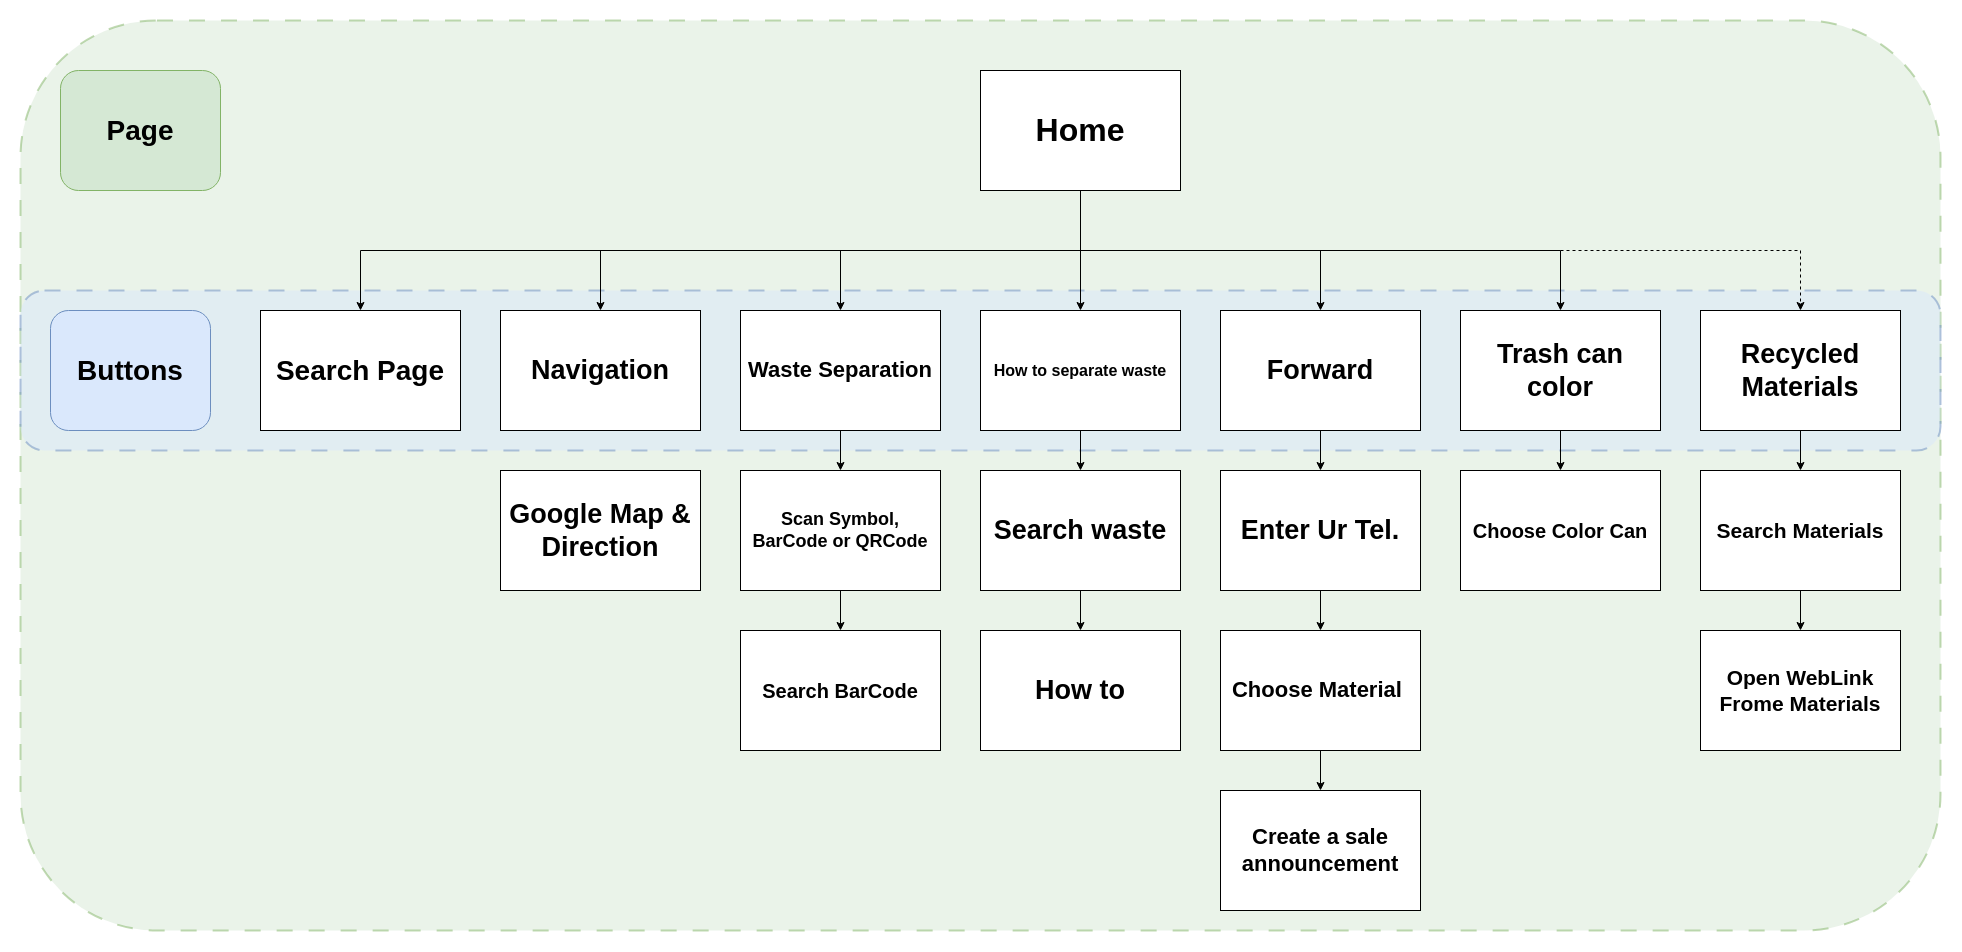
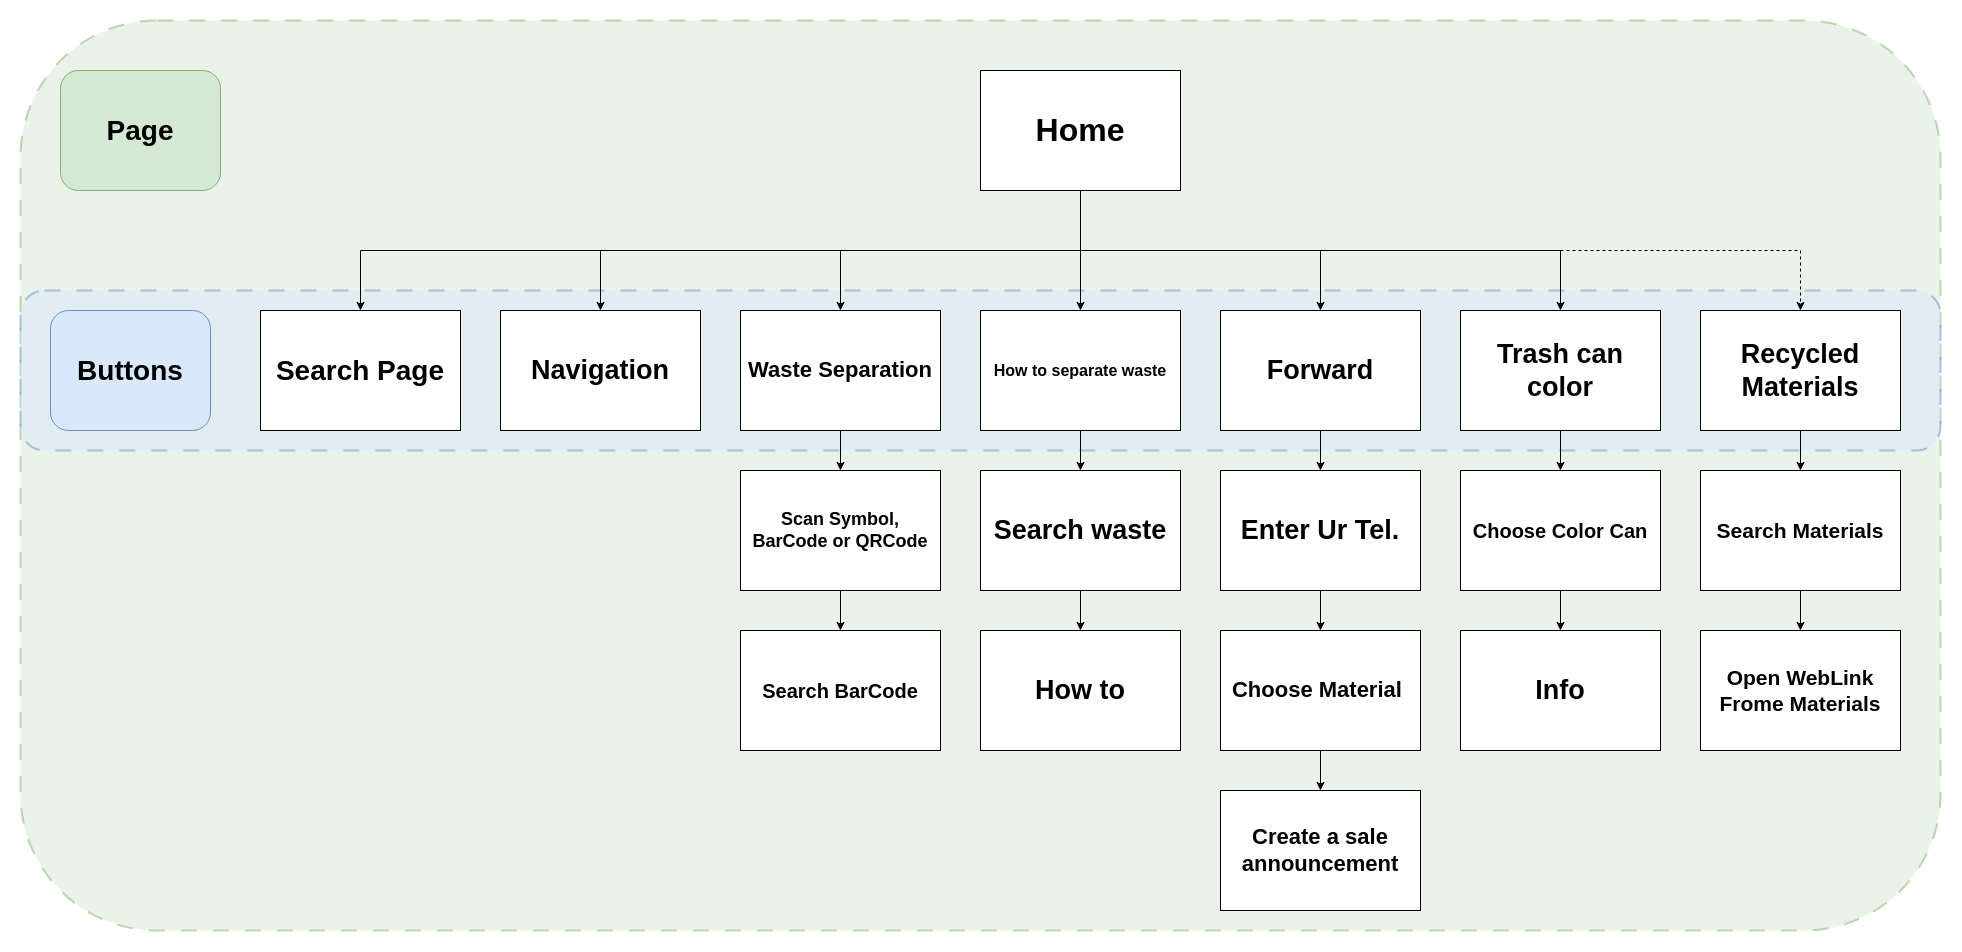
  <mxCell id="0" />
  <mxCell id="1" parent="0" />
  <mxCell id="2" value="" style="group" vertex="1" connectable="0" parent="1"><mxGeometry x="20" y="460" width="1920" height="470" as="geometry" /></mxCell>
  <mxCell id="3" value="" style="rounded=1;whiteSpace=wrap;html=1;fillColor=#d5e8d4;strokeColor=#82b366;opacity=50;dashed=1;strokeWidth=2;dashPattern=8 8;" vertex="1" parent="2"><mxGeometry y="-440" width="1920" height="910" as="geometry" /></mxCell>
  <mxCell id="4" value="" style="group" vertex="1" connectable="0" parent="1"><mxGeometry x="20" y="290" width="1920" height="160" as="geometry" /></mxCell>
  <mxCell id="5" value="" style="rounded=1;whiteSpace=wrap;html=1;fillColor=#dae8fc;strokeColor=#6c8ebf;opacity=50;dashed=1;strokeWidth=2;dashPattern=8 8;" vertex="1" parent="4"><mxGeometry width="1920" height="160" as="geometry" /></mxCell>
  <mxCell id="6" value="Buttons" style="rounded=1;whiteSpace=wrap;html=1;fillColor=#dae8fc;strokeColor=#6c8ebf;fontStyle=1;fontSize=28;" vertex="1" parent="4"><mxGeometry x="30" y="20" width="160" height="120" as="geometry" /></mxCell>
  <mxCell id="7" style="edgeStyle=orthogonalEdgeStyle;rounded=0;orthogonalLoop=1;jettySize=auto;html=1;exitX=0.5;exitY=1;exitDx=0;exitDy=0;entryX=0.5;entryY=0;entryDx=0;entryDy=0;" edge="1" parent="1" source="14" target="15"><mxGeometry relative="1" as="geometry" /></mxCell>
  <mxCell id="8" style="edgeStyle=orthogonalEdgeStyle;rounded=0;orthogonalLoop=1;jettySize=auto;html=1;exitX=0.5;exitY=1;exitDx=0;exitDy=0;entryX=0.5;entryY=0;entryDx=0;entryDy=0;" edge="1" parent="1" source="14" target="49"><mxGeometry relative="1" as="geometry" /></mxCell>
  <mxCell id="9" style="edgeStyle=orthogonalEdgeStyle;rounded=0;orthogonalLoop=1;jettySize=auto;html=1;exitX=0.5;exitY=1;exitDx=0;exitDy=0;entryX=0.5;entryY=0;entryDx=0;entryDy=0;" edge="1" parent="1" source="14" target="18"><mxGeometry relative="1" as="geometry" /></mxCell>
  <mxCell id="10" style="edgeStyle=orthogonalEdgeStyle;rounded=0;orthogonalLoop=1;jettySize=auto;html=1;exitX=0.5;exitY=1;exitDx=0;exitDy=0;entryX=0.5;entryY=0;entryDx=0;entryDy=0;" edge="1" parent="1" source="14" target="44"><mxGeometry relative="1" as="geometry" /></mxCell>
  <mxCell id="11" style="edgeStyle=orthogonalEdgeStyle;rounded=0;orthogonalLoop=1;jettySize=auto;html=1;exitX=0.5;exitY=1;exitDx=0;exitDy=0;entryX=0.5;entryY=0;entryDx=0;entryDy=0;" edge="1" parent="1" source="14" target="36"><mxGeometry relative="1" as="geometry" /></mxCell>
  <mxCell id="12" style="edgeStyle=orthogonalEdgeStyle;rounded=0;orthogonalLoop=1;jettySize=auto;html=1;exitX=0.5;exitY=1;exitDx=0;exitDy=0;entryX=0.5;entryY=0;entryDx=0;entryDy=0;" edge="1" parent="1" source="14" target="30"><mxGeometry relative="1" as="geometry" /></mxCell>
  <mxCell id="13" style="edgeStyle=orthogonalEdgeStyle;rounded=0;orthogonalLoop=1;jettySize=auto;html=1;exitX=0.5;exitY=1;exitDx=0;exitDy=0;entryX=0.5;entryY=0;entryDx=0;entryDy=0;dashed=1;" edge="1" parent="1" source="14" target="24"><mxGeometry relative="1" as="geometry" /></mxCell>
  <mxCell id="14" value="&lt;b&gt;&lt;font style=&quot;font-size: 32px;&quot;&gt;Home&lt;/font&gt;&lt;/b&gt;" style="rounded=0;whiteSpace=wrap;html=1;labelBackgroundColor=none;" vertex="1" parent="1"><mxGeometry x="980" y="70" width="200" height="120" as="geometry" /></mxCell>
  <mxCell id="15" value="&lt;b style=&quot;&quot;&gt;&lt;font style=&quot;font-size: 28px;&quot;&gt;Search Page&lt;/font&gt;&lt;/b&gt;" style="rounded=0;whiteSpace=wrap;html=1;labelBackgroundColor=none;" vertex="1" parent="1"><mxGeometry x="260" y="310" width="200" height="120" as="geometry" /></mxCell>
  <mxCell id="16" value="" style="group" vertex="1" connectable="0" parent="1"><mxGeometry x="740" y="310" width="200" height="440" as="geometry" /></mxCell>
  <mxCell id="17" value="" style="edgeStyle=orthogonalEdgeStyle;rounded=0;orthogonalLoop=1;jettySize=auto;html=1;" edge="1" parent="16" source="18" target="20"><mxGeometry relative="1" as="geometry" /></mxCell>
  <mxCell id="18" value="&lt;b style=&quot;&quot;&gt;&lt;font style=&quot;font-size: 22px;&quot;&gt;Waste Separation&lt;/font&gt;&lt;/b&gt;" style="rounded=0;whiteSpace=wrap;html=1;labelBackgroundColor=none;" vertex="1" parent="16"><mxGeometry width="200" height="120" as="geometry" /></mxCell>
  <mxCell id="19" value="" style="edgeStyle=orthogonalEdgeStyle;rounded=0;orthogonalLoop=1;jettySize=auto;html=1;" edge="1" parent="16" source="20" target="21"><mxGeometry relative="1" as="geometry" /></mxCell>
  <mxCell id="20" value="&lt;b&gt;&lt;font&gt;Scan Symbol, BarCode or QRCode&lt;/font&gt;&lt;/b&gt;" style="rounded=0;whiteSpace=wrap;html=1;labelBackgroundColor=none;fontSize=18;" vertex="1" parent="16"><mxGeometry y="160" width="200" height="120" as="geometry" /></mxCell>
  <mxCell id="21" value="&lt;b&gt;&lt;font&gt;Search BarCode&lt;/font&gt;&lt;/b&gt;" style="rounded=0;whiteSpace=wrap;html=1;labelBackgroundColor=none;fontSize=20;" vertex="1" parent="16"><mxGeometry y="320" width="200" height="120" as="geometry" /></mxCell>
  <mxCell id="22" value="" style="group" vertex="1" connectable="0" parent="1"><mxGeometry x="1700" y="310" width="200" height="440" as="geometry" /></mxCell>
  <mxCell id="23" value="" style="edgeStyle=orthogonalEdgeStyle;rounded=0;orthogonalLoop=1;jettySize=auto;html=1;" edge="1" parent="22" source="24" target="26"><mxGeometry relative="1" as="geometry" /></mxCell>
  <mxCell id="24" value="&lt;b&gt;Recycled Materials&lt;/b&gt;" style="rounded=0;whiteSpace=wrap;html=1;labelBackgroundColor=none;fontSize=27;" vertex="1" parent="22"><mxGeometry width="200" height="120" as="geometry" /></mxCell>
  <mxCell id="25" value="" style="edgeStyle=orthogonalEdgeStyle;rounded=0;orthogonalLoop=1;jettySize=auto;html=1;" edge="1" parent="22" source="26" target="27"><mxGeometry relative="1" as="geometry" /></mxCell>
  <mxCell id="26" value="&lt;font&gt;&lt;b&gt;&lt;font&gt;Search&amp;nbsp;&lt;/font&gt;&lt;/b&gt;&lt;/font&gt;&lt;b&gt;Materials&lt;/b&gt;" style="rounded=0;whiteSpace=wrap;html=1;labelBackgroundColor=none;fontSize=21;" vertex="1" parent="22"><mxGeometry y="160" width="200" height="120" as="geometry" /></mxCell>
  <mxCell id="27" value="&lt;b&gt;Open WebLink Frome&amp;nbsp;&lt;/b&gt;&lt;b&gt;Materials&lt;/b&gt;" style="rounded=0;whiteSpace=wrap;html=1;labelBackgroundColor=none;fontSize=21;" vertex="1" parent="22"><mxGeometry y="320" width="200" height="120" as="geometry" /></mxCell>
  <mxCell id="28" value="" style="group" vertex="1" connectable="0" parent="1"><mxGeometry x="1460" y="310" width="200" height="440" as="geometry" /></mxCell>
  <mxCell id="29" value="" style="edgeStyle=orthogonalEdgeStyle;rounded=0;orthogonalLoop=1;jettySize=auto;html=1;" edge="1" parent="28" source="30" target="32"><mxGeometry relative="1" as="geometry" /></mxCell>
  <mxCell id="30" value="&lt;b&gt;Trash can color&lt;/b&gt;" style="rounded=0;whiteSpace=wrap;html=1;labelBackgroundColor=none;fontSize=27;" vertex="1" parent="28"><mxGeometry width="200" height="120" as="geometry" /></mxCell>
+ <mxCell id="31" value="" style="edgeStyle=orthogonalEdgeStyle;rounded=0;orthogonalLoop=1;jettySize=auto;html=1;" edge="1" parent="28" source="32" target="33"><mxGeometry relative="1" as="geometry" /></mxCell>
  <mxCell id="32" value="&lt;b&gt;Choose Color Can&lt;/b&gt;" style="rounded=0;whiteSpace=wrap;html=1;labelBackgroundColor=none;fontSize=20;" vertex="1" parent="28"><mxGeometry y="160" width="200" height="120" as="geometry" /></mxCell>
+ <mxCell id="33" value="&lt;b&gt;Info&lt;/b&gt;" style="rounded=0;whiteSpace=wrap;html=1;labelBackgroundColor=none;fontSize=27;" vertex="1" parent="28"><mxGeometry y="320" width="200" height="120" as="geometry" /></mxCell>
  <mxCell id="34" value="" style="group" vertex="1" connectable="0" parent="1"><mxGeometry x="1220" y="310" width="200" height="600" as="geometry" /></mxCell>
  <mxCell id="35" value="" style="edgeStyle=orthogonalEdgeStyle;rounded=0;orthogonalLoop=1;jettySize=auto;html=1;" edge="1" parent="34" source="36" target="38"><mxGeometry relative="1" as="geometry" /></mxCell>
  <mxCell id="36" value="&lt;b&gt;Forward&lt;/b&gt;" style="rounded=0;whiteSpace=wrap;html=1;labelBackgroundColor=none;fontSize=27;" vertex="1" parent="34"><mxGeometry width="200" height="120" as="geometry" /></mxCell>
  <mxCell id="37" value="" style="edgeStyle=orthogonalEdgeStyle;rounded=0;orthogonalLoop=1;jettySize=auto;html=1;" edge="1" parent="34" source="38" target="40"><mxGeometry relative="1" as="geometry" /></mxCell>
  <mxCell id="38" value="&lt;span style=&quot;font-size: 27px;&quot;&gt;&lt;b&gt;Enter Ur Tel.&lt;/b&gt;&lt;/span&gt;" style="rounded=0;whiteSpace=wrap;html=1;labelBackgroundColor=none;" vertex="1" parent="34"><mxGeometry y="160" width="200" height="120" as="geometry" /></mxCell>
  <mxCell id="39" value="" style="edgeStyle=orthogonalEdgeStyle;rounded=0;orthogonalLoop=1;jettySize=auto;html=1;" edge="1" parent="34" source="40" target="41"><mxGeometry relative="1" as="geometry" /></mxCell>
  <mxCell id="40" value="&lt;span&gt;&lt;b&gt;Choose&amp;nbsp;&lt;/b&gt;&lt;/span&gt;&lt;b&gt;Material&lt;/b&gt;&lt;span&gt;&lt;b&gt;&amp;nbsp;&lt;/b&gt;&lt;/span&gt;" style="rounded=0;whiteSpace=wrap;html=1;labelBackgroundColor=none;fontSize=22;" vertex="1" parent="34"><mxGeometry y="320" width="200" height="120" as="geometry" /></mxCell>
  <mxCell id="41" value="&lt;b&gt;Create a sale announcement&lt;/b&gt;" style="rounded=0;whiteSpace=wrap;html=1;labelBackgroundColor=none;fontSize=22;" vertex="1" parent="34"><mxGeometry y="480" width="200" height="120" as="geometry" /></mxCell>
  <mxCell id="42" value="" style="group" vertex="1" connectable="0" parent="1"><mxGeometry x="980" y="310" width="200" height="440" as="geometry" /></mxCell>
  <mxCell id="43" value="" style="edgeStyle=orthogonalEdgeStyle;rounded=0;orthogonalLoop=1;jettySize=auto;html=1;" edge="1" parent="42" source="44" target="46"><mxGeometry relative="1" as="geometry" /></mxCell>
  <mxCell id="44" value="&lt;span&gt;&lt;b&gt;How to separate waste&lt;/b&gt;&lt;/span&gt;" style="rounded=0;whiteSpace=wrap;html=1;labelBackgroundColor=none;fontSize=16;" vertex="1" parent="42"><mxGeometry width="200" height="120" as="geometry" /></mxCell>
  <mxCell id="45" value="" style="edgeStyle=orthogonalEdgeStyle;rounded=0;orthogonalLoop=1;jettySize=auto;html=1;" edge="1" parent="42" source="46" target="47"><mxGeometry relative="1" as="geometry" /></mxCell>
  <mxCell id="46" value="&lt;font style=&quot;font-size: 27px;&quot;&gt;&lt;b style=&quot;&quot;&gt;&lt;font style=&quot;&quot;&gt;Search&amp;nbsp;&lt;/font&gt;&lt;/b&gt;&lt;b style=&quot;&quot;&gt;waste&lt;/b&gt;&lt;/font&gt;" style="rounded=0;whiteSpace=wrap;html=1;labelBackgroundColor=none;" vertex="1" parent="42"><mxGeometry y="160" width="200" height="120" as="geometry" /></mxCell>
  <mxCell id="47" value="&lt;span style=&quot;font-size: 27px;&quot;&gt;&lt;b&gt;How to&lt;/b&gt;&lt;/span&gt;" style="rounded=0;whiteSpace=wrap;html=1;labelBackgroundColor=none;" vertex="1" parent="42"><mxGeometry y="320" width="200" height="120" as="geometry" /></mxCell>
  <mxCell id="48" value="" style="group" vertex="1" connectable="0" parent="1"><mxGeometry x="500" y="310" width="200" height="280" as="geometry" /></mxCell>
  <mxCell id="49" value="&lt;b style=&quot;&quot;&gt;&lt;font style=&quot;font-size: 27px;&quot;&gt;Navigation&lt;/font&gt;&lt;/b&gt;" style="rounded=0;whiteSpace=wrap;html=1;labelBackgroundColor=none;" vertex="1" parent="48"><mxGeometry width="200" height="120" as="geometry" /></mxCell>
- <mxCell id="50" value="&lt;span style=&quot;font-size: 27px;&quot;&gt;&lt;b&gt;Google Map &amp;amp; Direction&lt;/b&gt;&lt;/span&gt;" style="rounded=0;whiteSpace=wrap;html=1;labelBackgroundColor=none;" vertex="1" parent="48"><mxGeometry y="160" width="200" height="120" as="geometry" /></mxCell>
  <mxCell id="51" value="Page" style="rounded=1;whiteSpace=wrap;html=1;fillColor=#d5e8d4;strokeColor=#82b366;fontStyle=1;fontSize=28;" vertex="1" parent="1"><mxGeometry x="60" y="70" width="160" height="120" as="geometry" /></mxCell>
